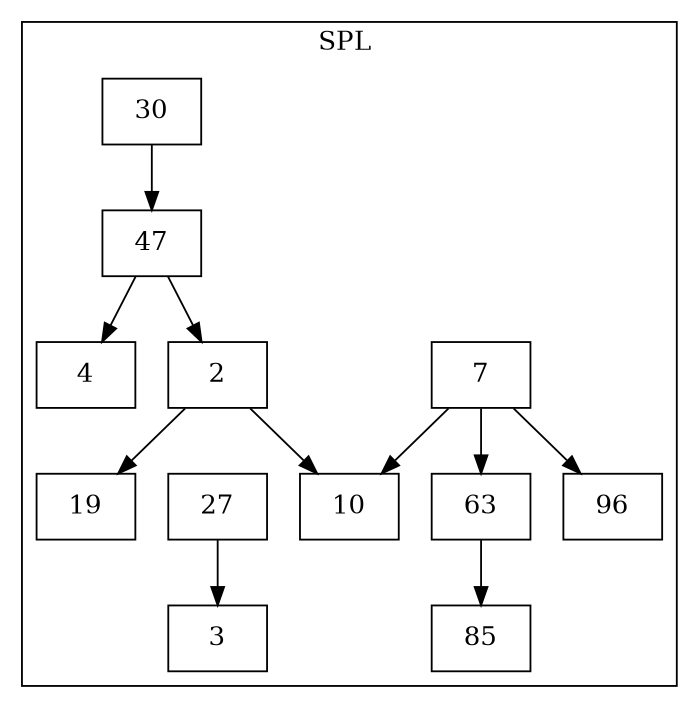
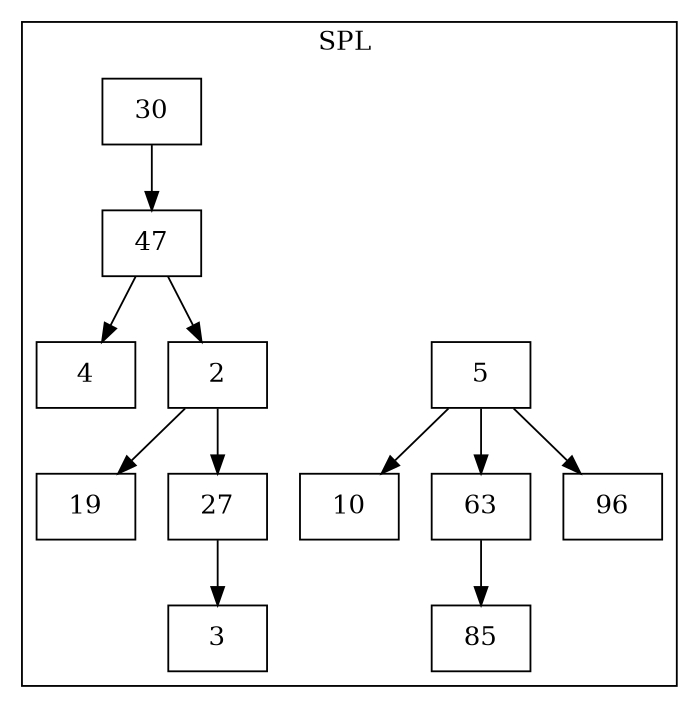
  digraph {
    node [shape=box]
-   5 [label=7]
+   5
    10
    96
    30
    2
    47
    19
    n8 [label=27]
    3
    4
    63
    85
    subgraph cluster_1 {
      label="SPL "
      5
      10
      96
      30
      2
      47
      19
      n8
      3
      4
      63
      85
    }
    5 -> 10
    5 -> 96
    5 -> 63
    30 -> 47
    2 -> 19
-   2 -> 10
+   2 -> n8
    47 -> 2
    47 -> 4
    n8 -> 3
    63 -> 85
  }
